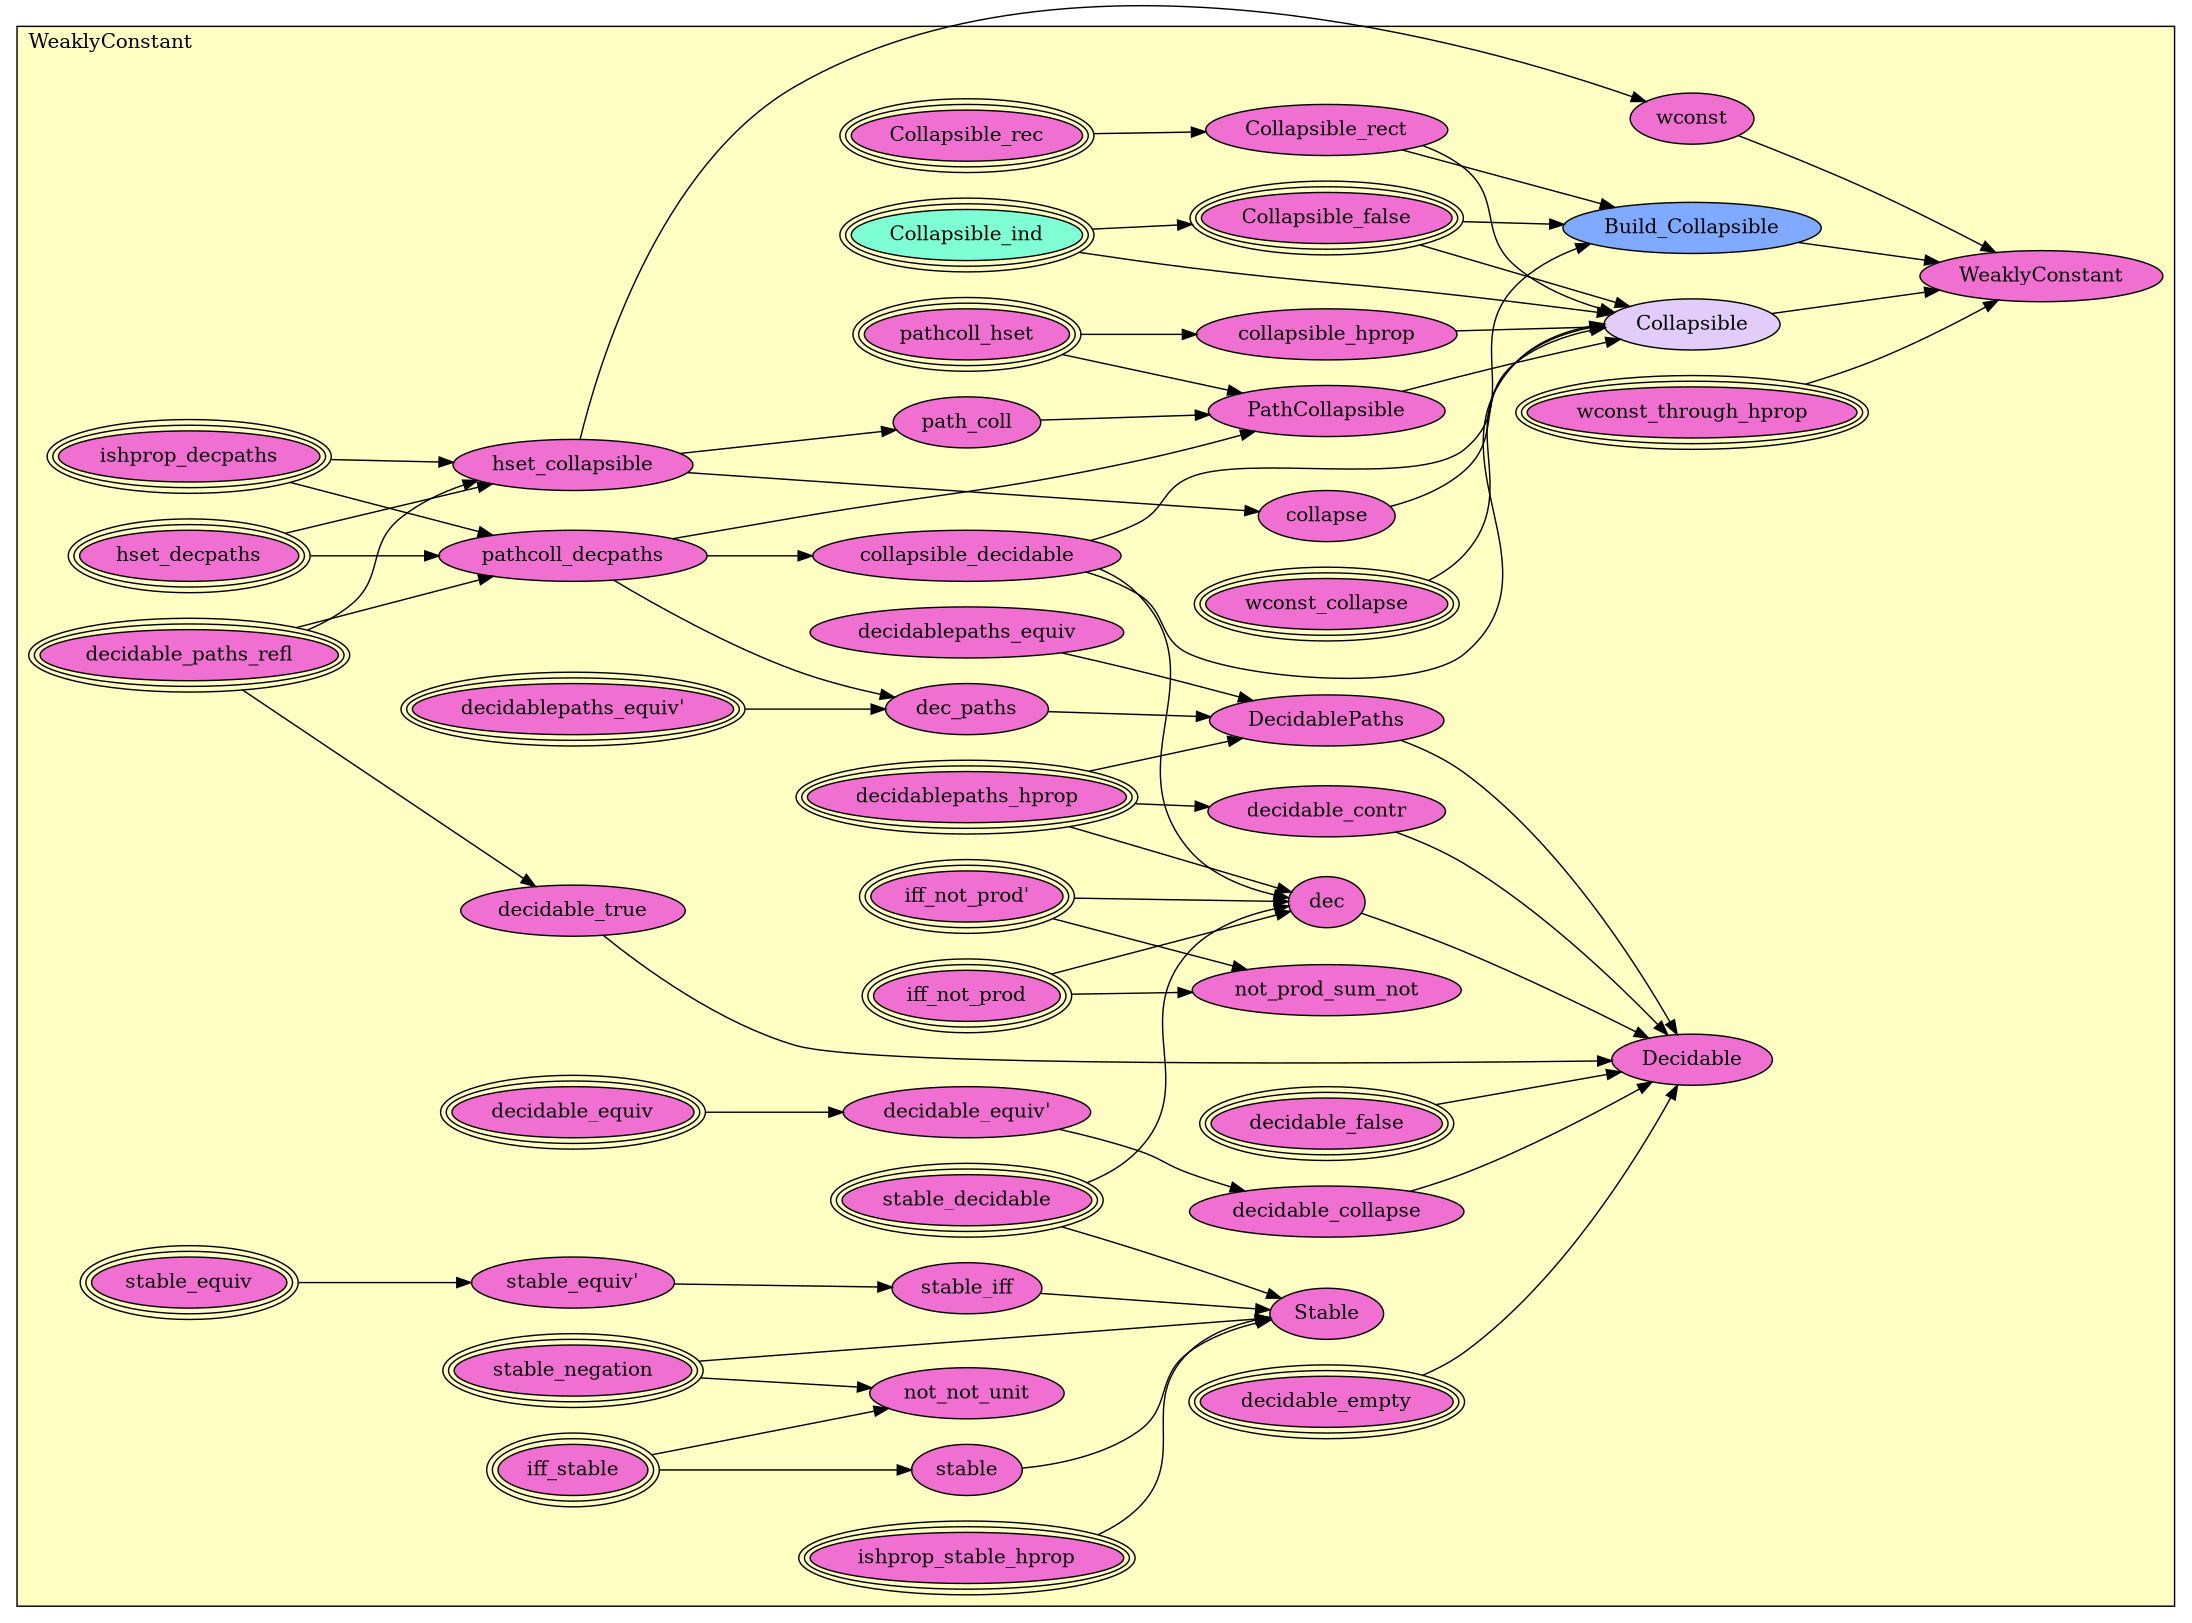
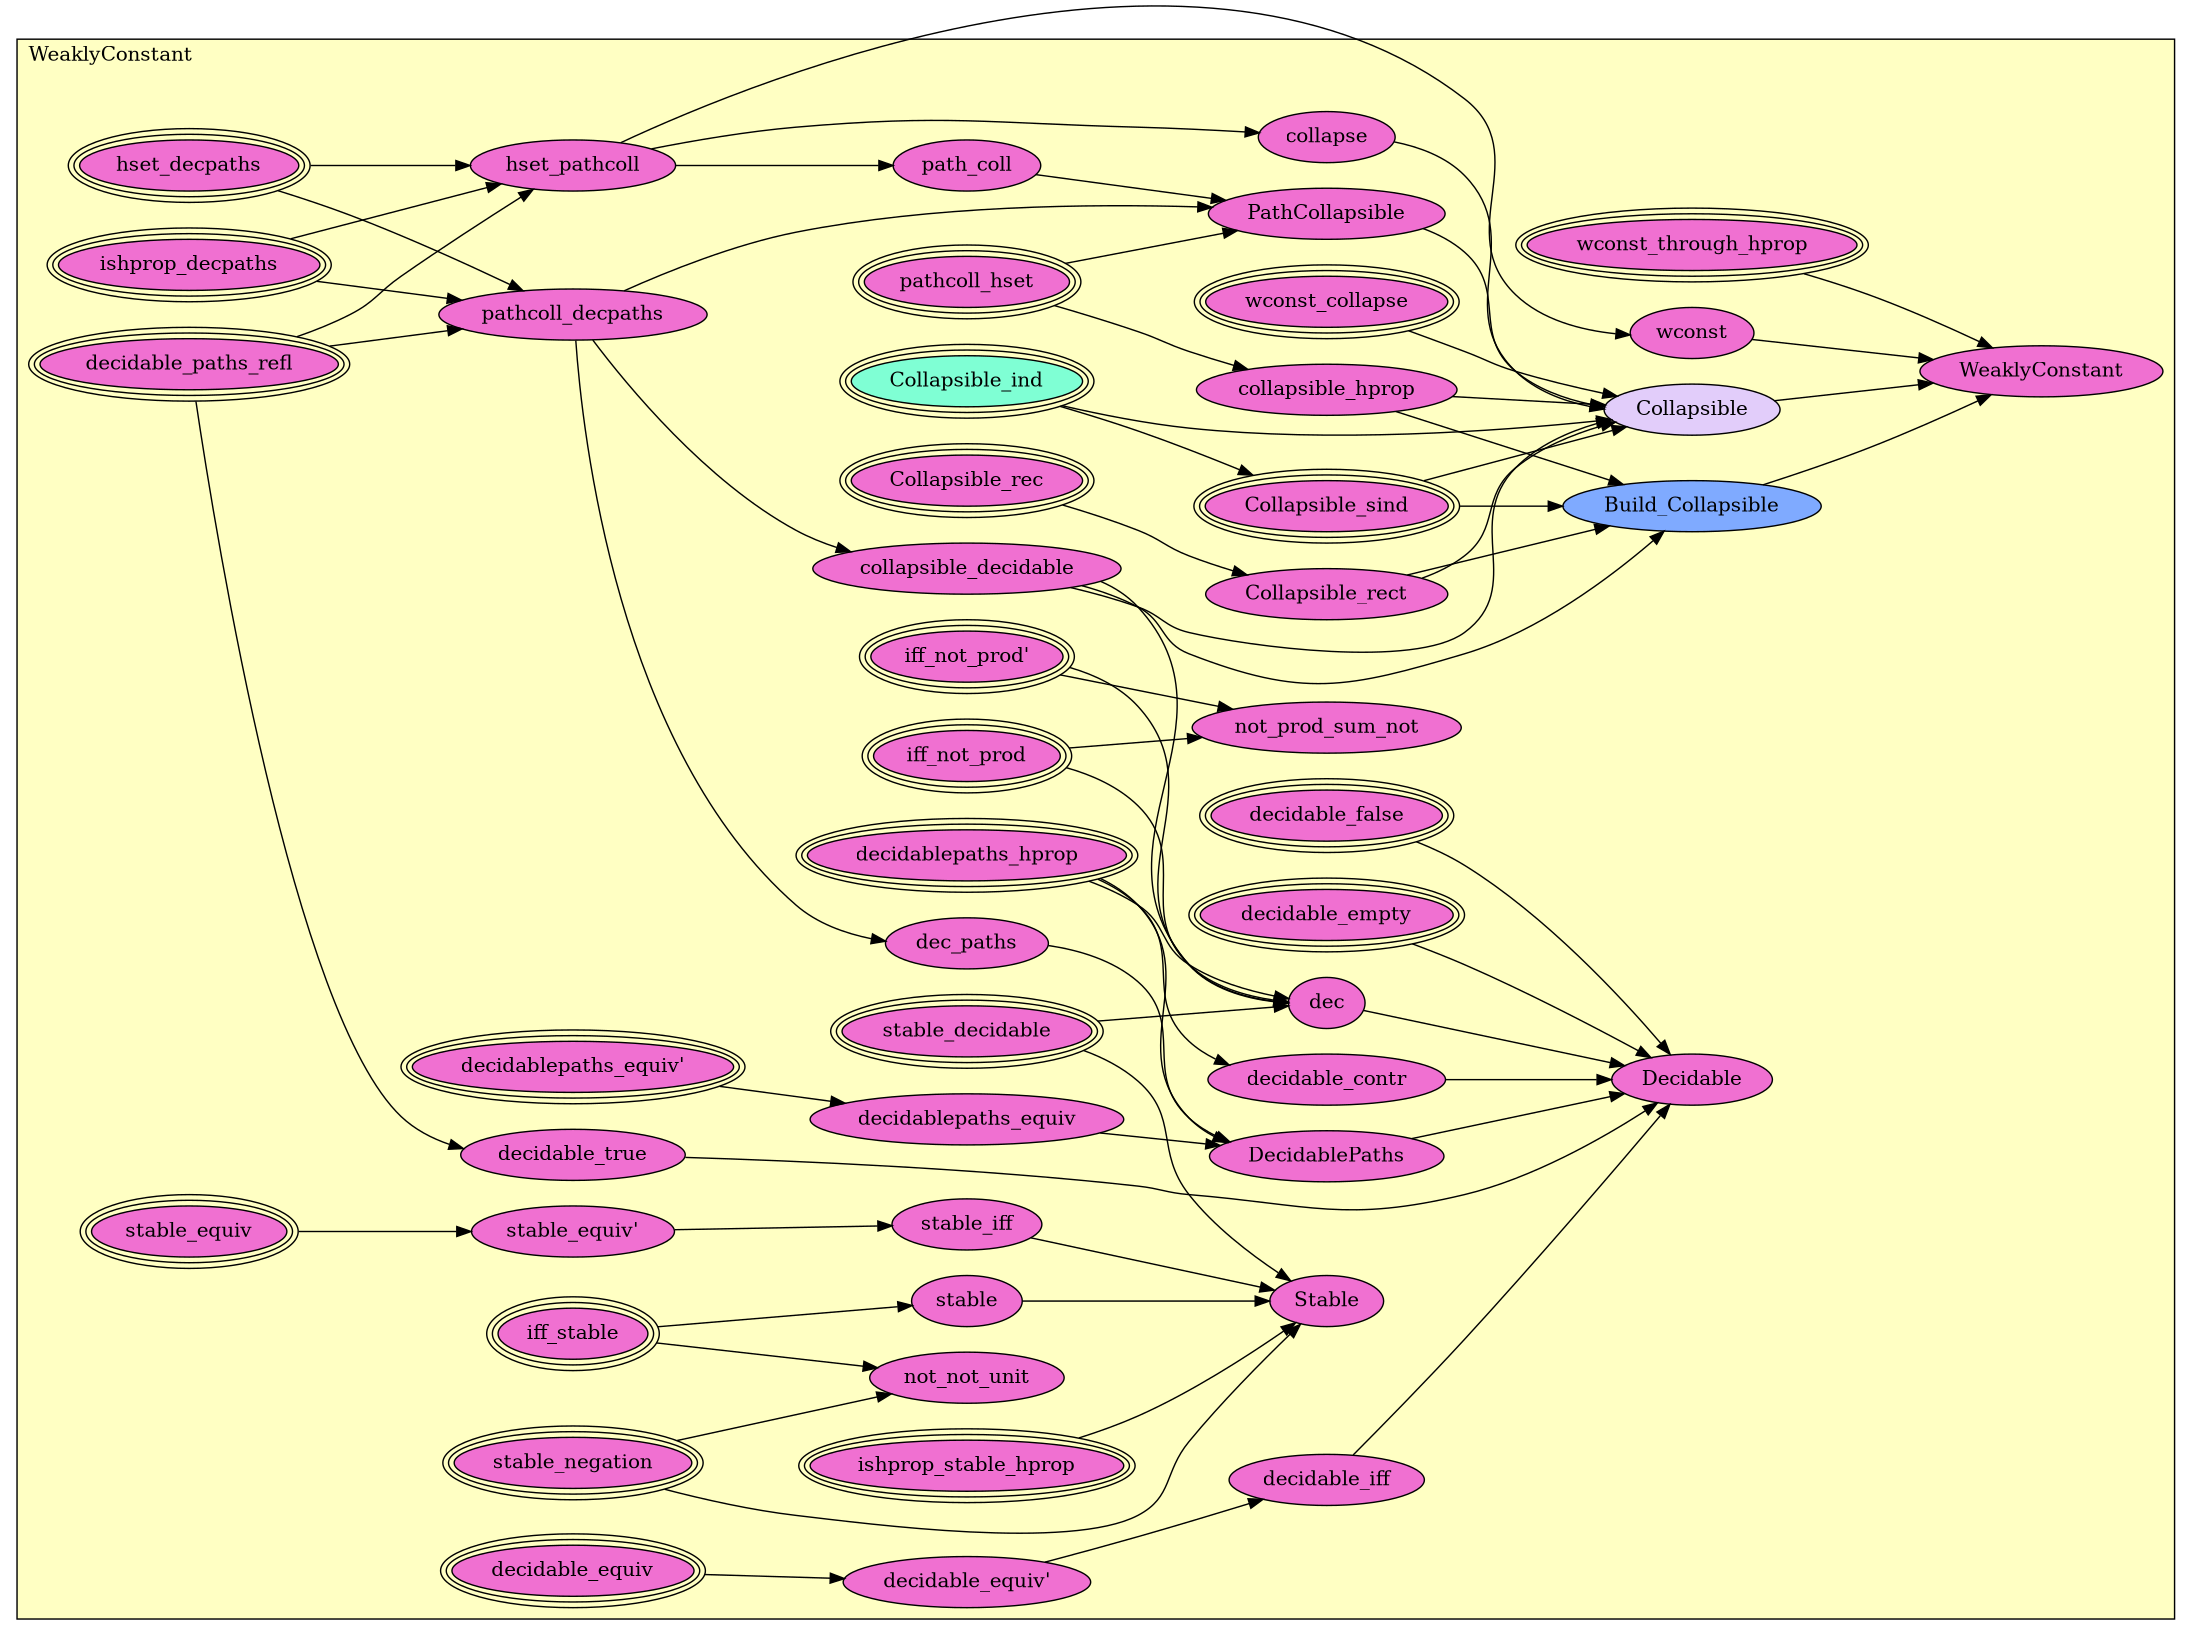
  digraph {
    rankdir=LR
    node [fillcolor="#F070D1" style=filled]
    n1 [label="iff_not_prod'" peripheries=3]
    n2 [label=iff_not_prod peripheries=3]
    n3 [label=not_prod_sum_not]
    n4 [label=ishprop_decpaths peripheries=3]
    n5 [label=decidable_paths_refl peripheries=3]
    n6 [label=hset_decpaths peripheries=3]
    n7 [label=pathcoll_hset peripheries=3]
    n8 [label=collapsible_hprop]
-   n9 [label=hset_collapsible]
+   n9 [label=hset_pathcoll]
    n10 [label=pathcoll_decpaths]
    n11 [label=collapsible_decidable]
    n12 [label=path_coll]
    n13 [label=PathCollapsible]
    n14 [label=wconst_collapse peripheries=3]
    n15 [label=collapse]
-   n16 [label=Collapsible_false peripheries=3]
+   n16 [label=Collapsible_sind peripheries=3]
    n17 [label=Collapsible_rec peripheries=3]
    n18 [fillcolor="#7FFFD4" label=Collapsible_ind peripheries=3]
    n19 [label=Collapsible_rect]
    n20 [fillcolor="#7FAAFF" label=Build_Collapsible]
    n21 [fillcolor="#E2CDFA" label=Collapsible]
    n22 [label=wconst_through_hprop peripheries=3]
    n23 [label=wconst]
    n24 [label=WeaklyConstant]
    n25 [label="decidablepaths_equiv'" peripheries=3]
    n26 [label=decidablepaths_equiv]
    n27 [label=decidable_equiv peripheries=3]
    n28 [label="decidable_equiv'"]
-   n29 [label=decidable_collapse]
+   n29 [label=decidable_iff]
    n30 [label=decidable_empty peripheries=3]
    n31 [label=decidablepaths_hprop peripheries=3]
    n32 [label=decidable_contr]
    n33 [label=stable_equiv peripheries=3]
    n34 [label="stable_equiv'"]
    n35 [label=stable_iff]
    n36 [label=iff_stable peripheries=3]
    n37 [label=stable_negation peripheries=3]
    n38 [label=stable_decidable peripheries=3]
    n39 [label=ishprop_stable_hprop peripheries=3]
    n40 [label=not_not_unit]
    n41 [label=stable]
    n42 [label=Stable]
    n43 [label=dec_paths]
    n44 [label=DecidablePaths]
    n45 [label=decidable_false peripheries=3]
    n46 [label=decidable_true]
    n47 [label=dec]
    n48 [label=Decidable]
    subgraph cluster_1 {
      fillcolor="#FFFFC3"
      label=WeaklyConstant
      labeljust=l
      style=filled
      n1
      n2
      n3
      n4
      n5
      n6
      n7
      n8
      n9
      n10
      n11
      n12
      n13
      n14
      n15
      n16
      n17
      n18
      n19
      n20
      n21
      n22
      n23
      n24
      n25
      n26
      n27
      n28
      n29
      n30
      n31
      n32
      n33
      n34
      n35
      n36
      n37
      n38
      n39
      n40
      n41
      n42
      n43
      n44
      n45
      n46
      n47
      n48
    }
    n1 -> n3
    n1 -> n47
    n2 -> n3
    n2 -> n47
    n4 -> n9
    n4 -> n10
    n5 -> n9
    n5 -> n10
    n5 -> n46
    n6 -> n9
    n6 -> n10
    n7 -> n8
    n7 -> n13
+   n8 -> n20
    n8 -> n21
    n9 -> n12
    n9 -> n15
    n9 -> n23
    n10 -> n11
    n10 -> n13
    n10 -> n43
    n11 -> n20
    n11 -> n21
    n11 -> n47
    n12 -> n13
    n13 -> n21
    n14 -> n21
    n15 -> n21
    n16 -> n20
    n16 -> n21
    n17 -> n19
    n18 -> n16
    n18 -> n21
    n19 -> n20
    n19 -> n21
    n20 -> n24
    n21 -> n24
    n22 -> n24
    n23 -> n24
-   n25 -> n43
+   n25 -> n26
    n26 -> n44
    n27 -> n28
    n28 -> n29
    n29 -> n48
    n30 -> n48
    n31 -> n32
    n31 -> n44
    n31 -> n47
    n32 -> n48
    n33 -> n34
    n34 -> n35
    n35 -> n42
    n36 -> n40
    n36 -> n41
    n37 -> n40
    n37 -> n42
    n38 -> n42
    n38 -> n47
    n39 -> n42
    n41 -> n42
    n43 -> n44
    n44 -> n48
    n45 -> n48
    n46 -> n48
    n47 -> n48
  }
